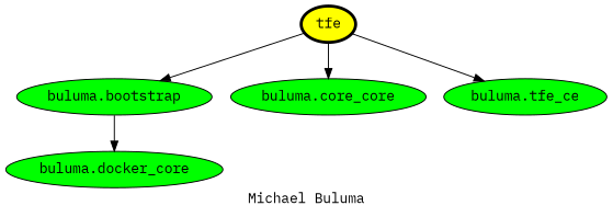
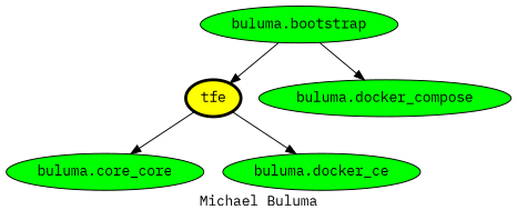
  digraph {
    fontname="IBM Plex Mono"
    label="Michael Buluma"
    node [fillcolor=green fontname="IBM Plex Mono" style=filled]
    edge [fontname="IBM Plex Mono"]
    tfe [fillcolor=yellow penwidth=3]
    "buluma.bootstrap"
    n3 [label="buluma.core_core"]
-   "buluma.docker_ce" [label="buluma.tfe_ce"]
-   "buluma.docker_compose" [label="buluma.docker_core"]
-   tfe -> "buluma.bootstrap"
+   "buluma.docker_ce"
+   "buluma.docker_compose"
+   "buluma.bootstrap" -> tfe
    tfe -> n3
    tfe -> "buluma.docker_ce"
    "buluma.bootstrap" -> "buluma.docker_compose"
  }
